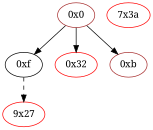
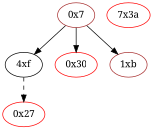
  strict digraph {
    fontname="Noto Serif"
    node [color=red fillcolor=white fontname="Noto Serif" style=filled]
    edge [fontname="Noto Serif" style=solid]
-   "0xf" [color=black]
-   "0x27" [label="9x27"]
-   "0x0" [color=brown]
-   "0x32"
-   "0xb" [color=brown]
+   "0xf" [color=black label="4xf"]
+   "0x27"
+   "0x0" [color=brown label="0x7"]
+   "0x32" [label="0x30"]
+   "0xb" [color=brown label="1xb"]
    n6 [label="7x3a"]
    "0xf" -> "0x27" [style=dashed]
    "0x0" -> "0xf"
    "0x0" -> "0x32"
    "0x0" -> "0xb"
  }
